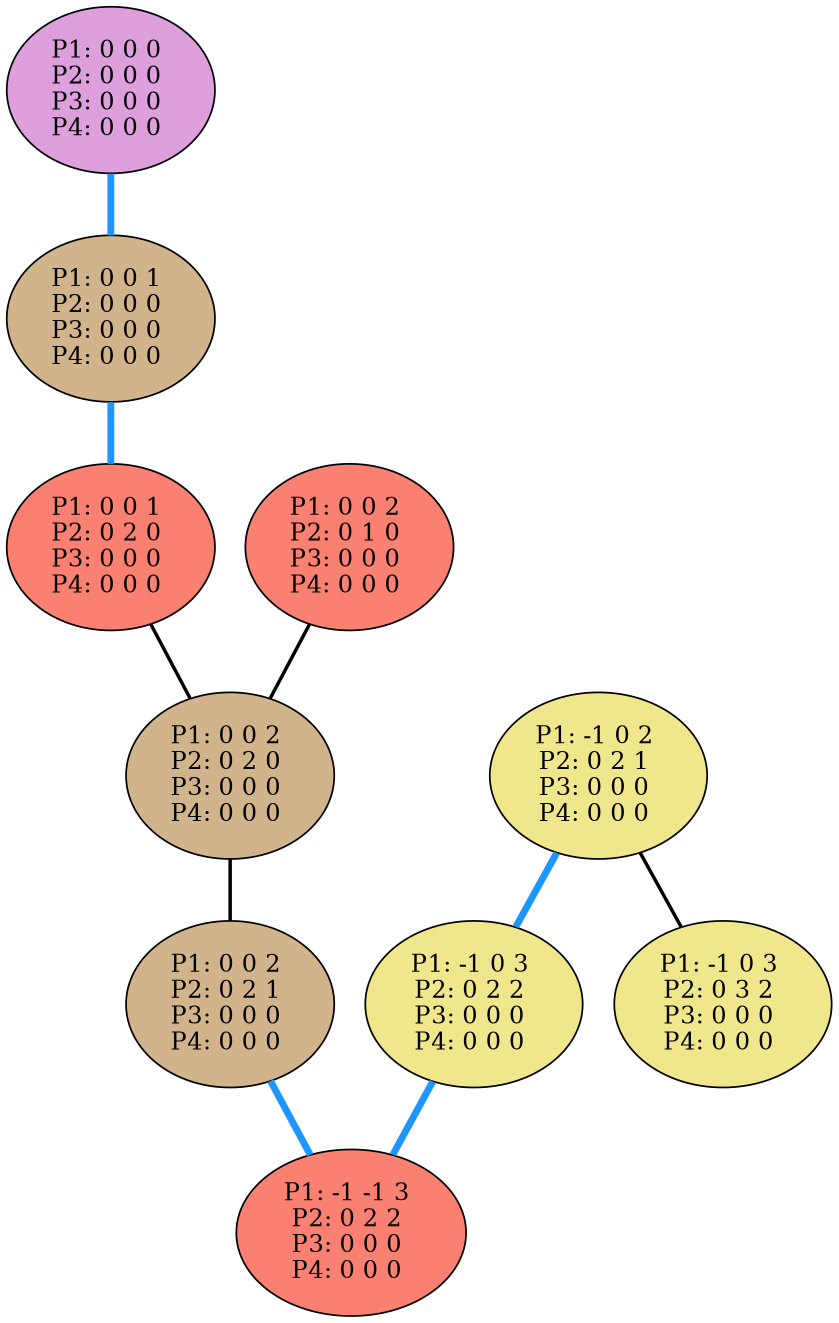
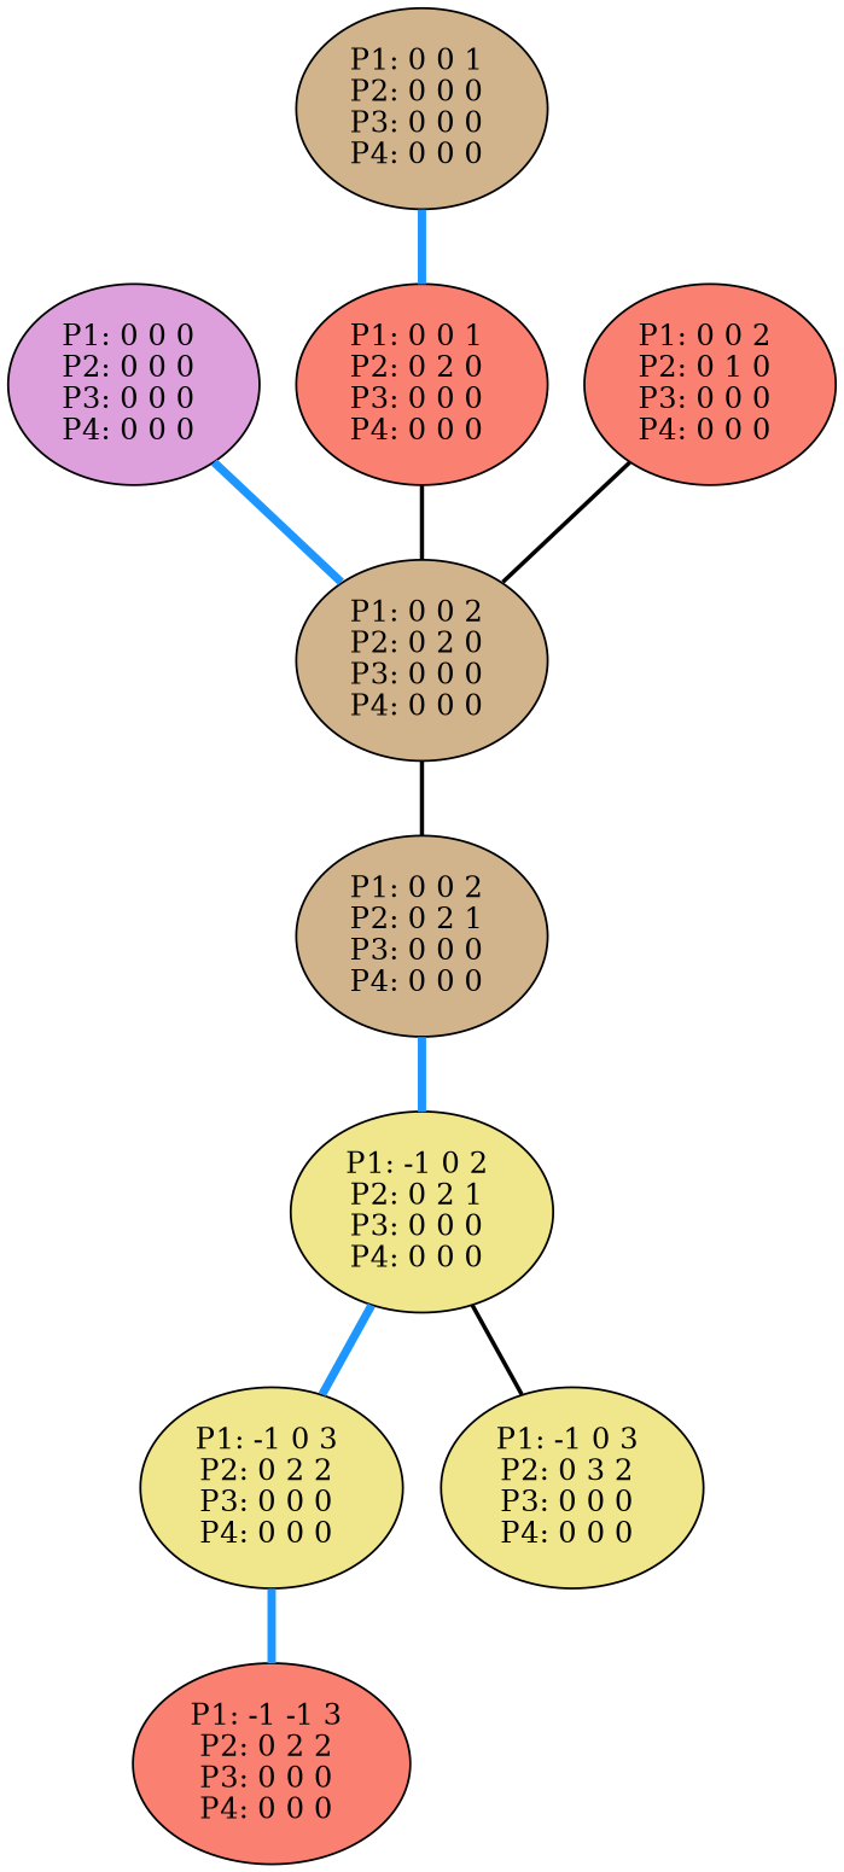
  graph {
    color=black
    node [fillcolor=tan style=filled]
    edge [color="#1E96FF" penwidth=4.0 style=bold]
    n1 [fillcolor=plum label="P1: 0 0 0 \nP2: 0 0 0 \nP3: 0 0 0 \nP4: 0 0 0 \n"]
    n2 [label="P1: 0 0 1 \nP2: 0 0 0 \nP3: 0 0 0 \nP4: 0 0 0 \n"]
    n3 [fillcolor=salmon label="P1: 0 0 1 \nP2: 0 2 0 \nP3: 0 0 0 \nP4: 0 0 0 \n"]
    n4 [label="P1: 0 0 2 \nP2: 0 2 0 \nP3: 0 0 0 \nP4: 0 0 0 \n"]
    n5 [fillcolor=salmon label="P1: 0 0 2 \nP2: 0 1 0 \nP3: 0 0 0 \nP4: 0 0 0 \n"]
    n6 [label="P1: 0 0 2 \nP2: 0 2 1 \nP3: 0 0 0 \nP4: 0 0 0 \n"]
    n7 [fillcolor=khaki label="P1: -1 0 2 \nP2: 0 2 1 \nP3: 0 0 0 \nP4: 0 0 0 \n"]
    n8 [fillcolor=khaki label="P1: -1 0 3 \nP2: 0 2 2 \nP3: 0 0 0 \nP4: 0 0 0 \n"]
    n9 [fillcolor=khaki label="P1: -1 0 3 \nP2: 0 3 2 \nP3: 0 0 0 \nP4: 0 0 0 \n"]
    n10 [fillcolor=salmon label="P1: -1 -1 3 \nP2: 0 2 2 \nP3: 0 0 0 \nP4: 0 0 0 \n"]
-   n1 -- n2
+   n1 -- n4
    n2 -- n3
    n3 -- n4 [color=black penwidth=""]
    n4 -- n6 [color=black penwidth=""]
    n5 -- n4 [color=black penwidth=""]
-   n6 -- n10
+   n6 -- n7
    n7 -- n8
    n7 -- n9 [color=black penwidth=""]
    n8 -- n10
  }
